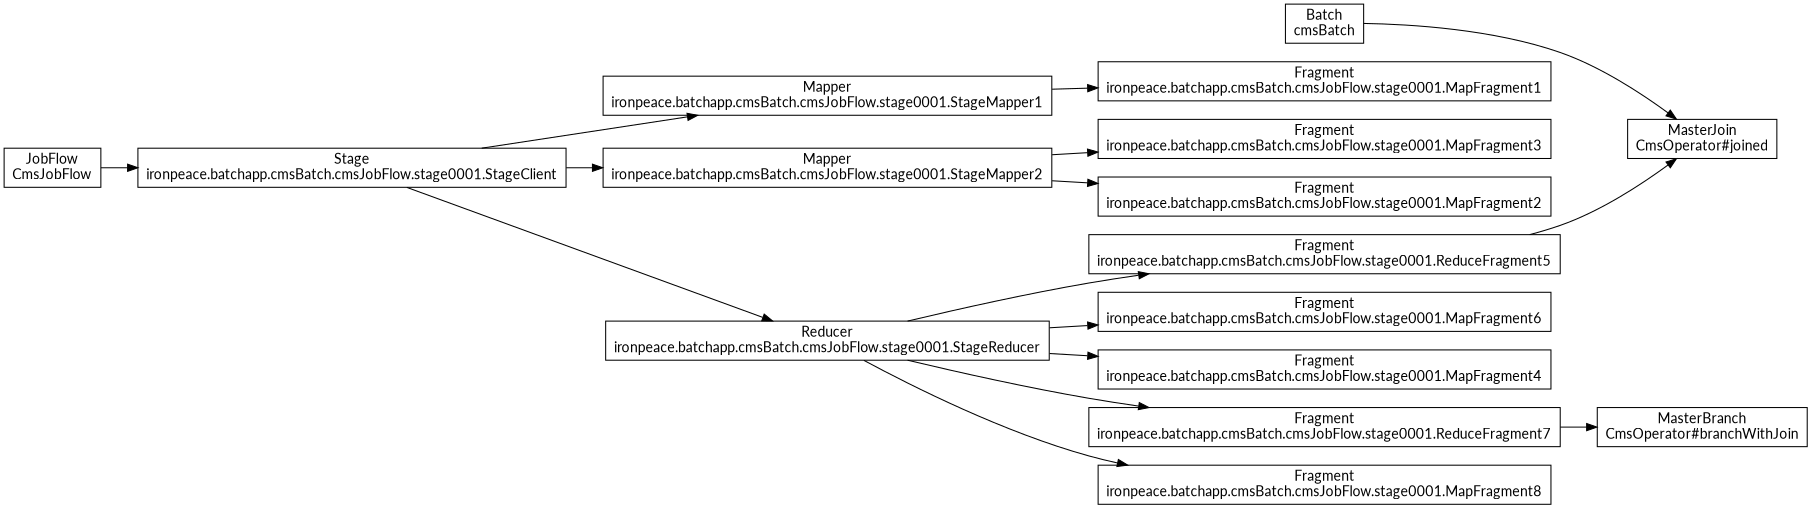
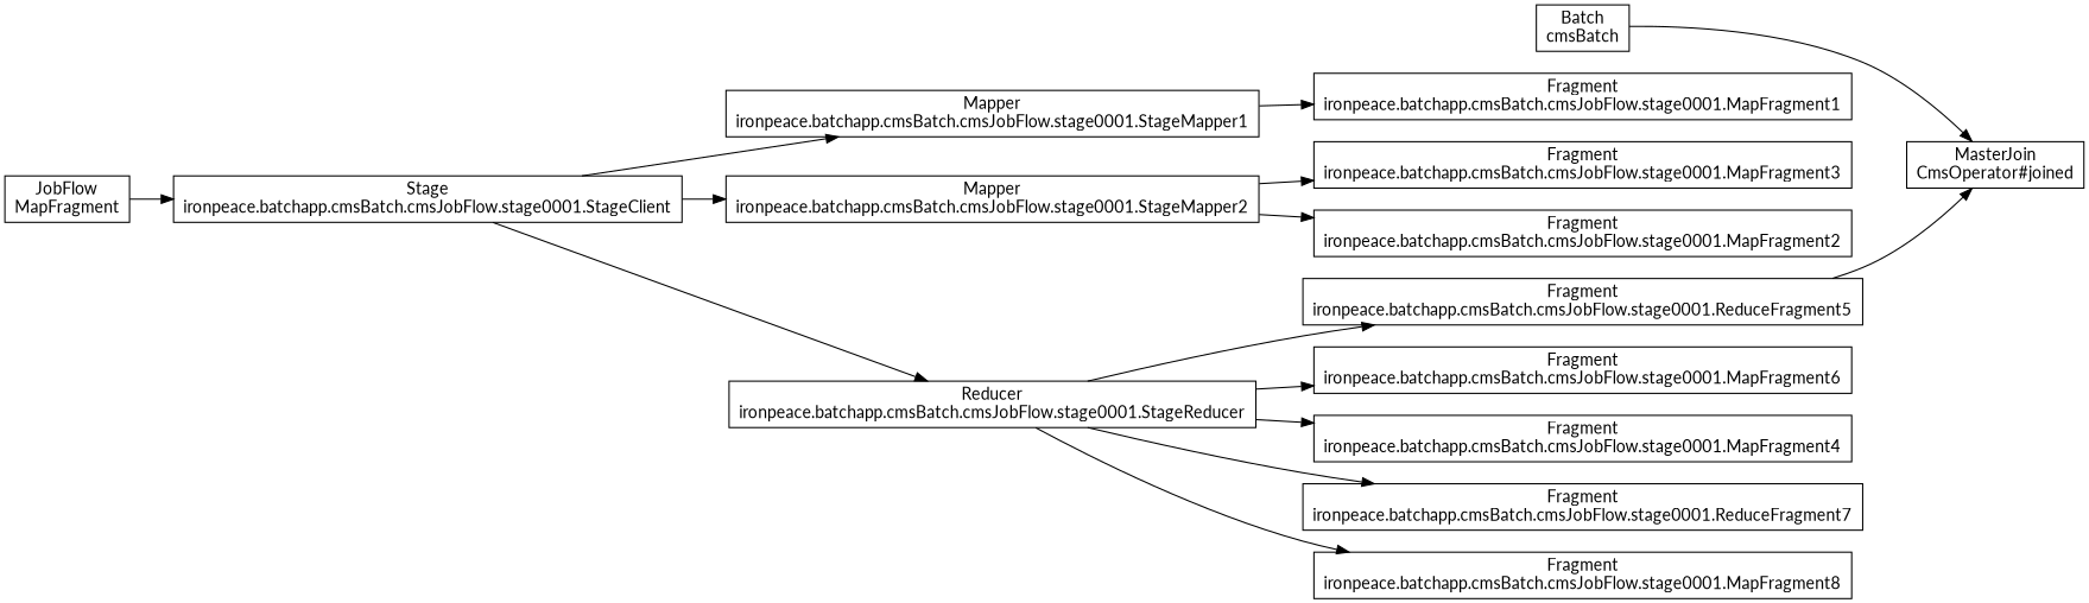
  digraph {
    fontname=Lato
    rankdir=LR
    node [fontname=Lato shape=box]
    edge [fontname=Lato]
    n1 [label="Batch\ncmsBatch"]
    n2 [label="MasterJoin\nCmsOperator#joined"]
-   n3 [label="JobFlow\nCmsJobFlow"]
+   n3 [label="JobFlow\nMapFragment"]
    n4 [label="Stage\nironpeace.batchapp.cmsBatch.cmsJobFlow.stage0001.StageClient"]
    n5 [label="Mapper\nironpeace.batchapp.cmsBatch.cmsJobFlow.stage0001.StageMapper1"]
    n6 [label="Mapper\nironpeace.batchapp.cmsBatch.cmsJobFlow.stage0001.StageMapper2"]
    n7 [label="Reducer\nironpeace.batchapp.cmsBatch.cmsJobFlow.stage0001.StageReducer"]
    n8 [label="Fragment\nironpeace.batchapp.cmsBatch.cmsJobFlow.stage0001.MapFragment1"]
    n9 [label="Fragment\nironpeace.batchapp.cmsBatch.cmsJobFlow.stage0001.MapFragment3"]
    n10 [label="Fragment\nironpeace.batchapp.cmsBatch.cmsJobFlow.stage0001.MapFragment2"]
    n11 [label="Fragment\nironpeace.batchapp.cmsBatch.cmsJobFlow.stage0001.ReduceFragment5"]
    n12 [label="Fragment\nironpeace.batchapp.cmsBatch.cmsJobFlow.stage0001.MapFragment6"]
    n13 [label="Fragment\nironpeace.batchapp.cmsBatch.cmsJobFlow.stage0001.MapFragment4"]
    n14 [label="Fragment\nironpeace.batchapp.cmsBatch.cmsJobFlow.stage0001.ReduceFragment7"]
    n15 [label="Fragment\nironpeace.batchapp.cmsBatch.cmsJobFlow.stage0001.MapFragment8"]
-   n16 [label="MasterBranch\nCmsOperator#branchWithJoin"]
    n1 -> n2
    n3 -> n4
    n4 -> n5
    n4 -> n6
    n4 -> n7
    n5 -> n8
    n6 -> n9
    n6 -> n10
    n7 -> n11
    n7 -> n12
    n7 -> n13
    n7 -> n14
    n7 -> n15
    n11 -> n2
-   n14 -> n16
  }
